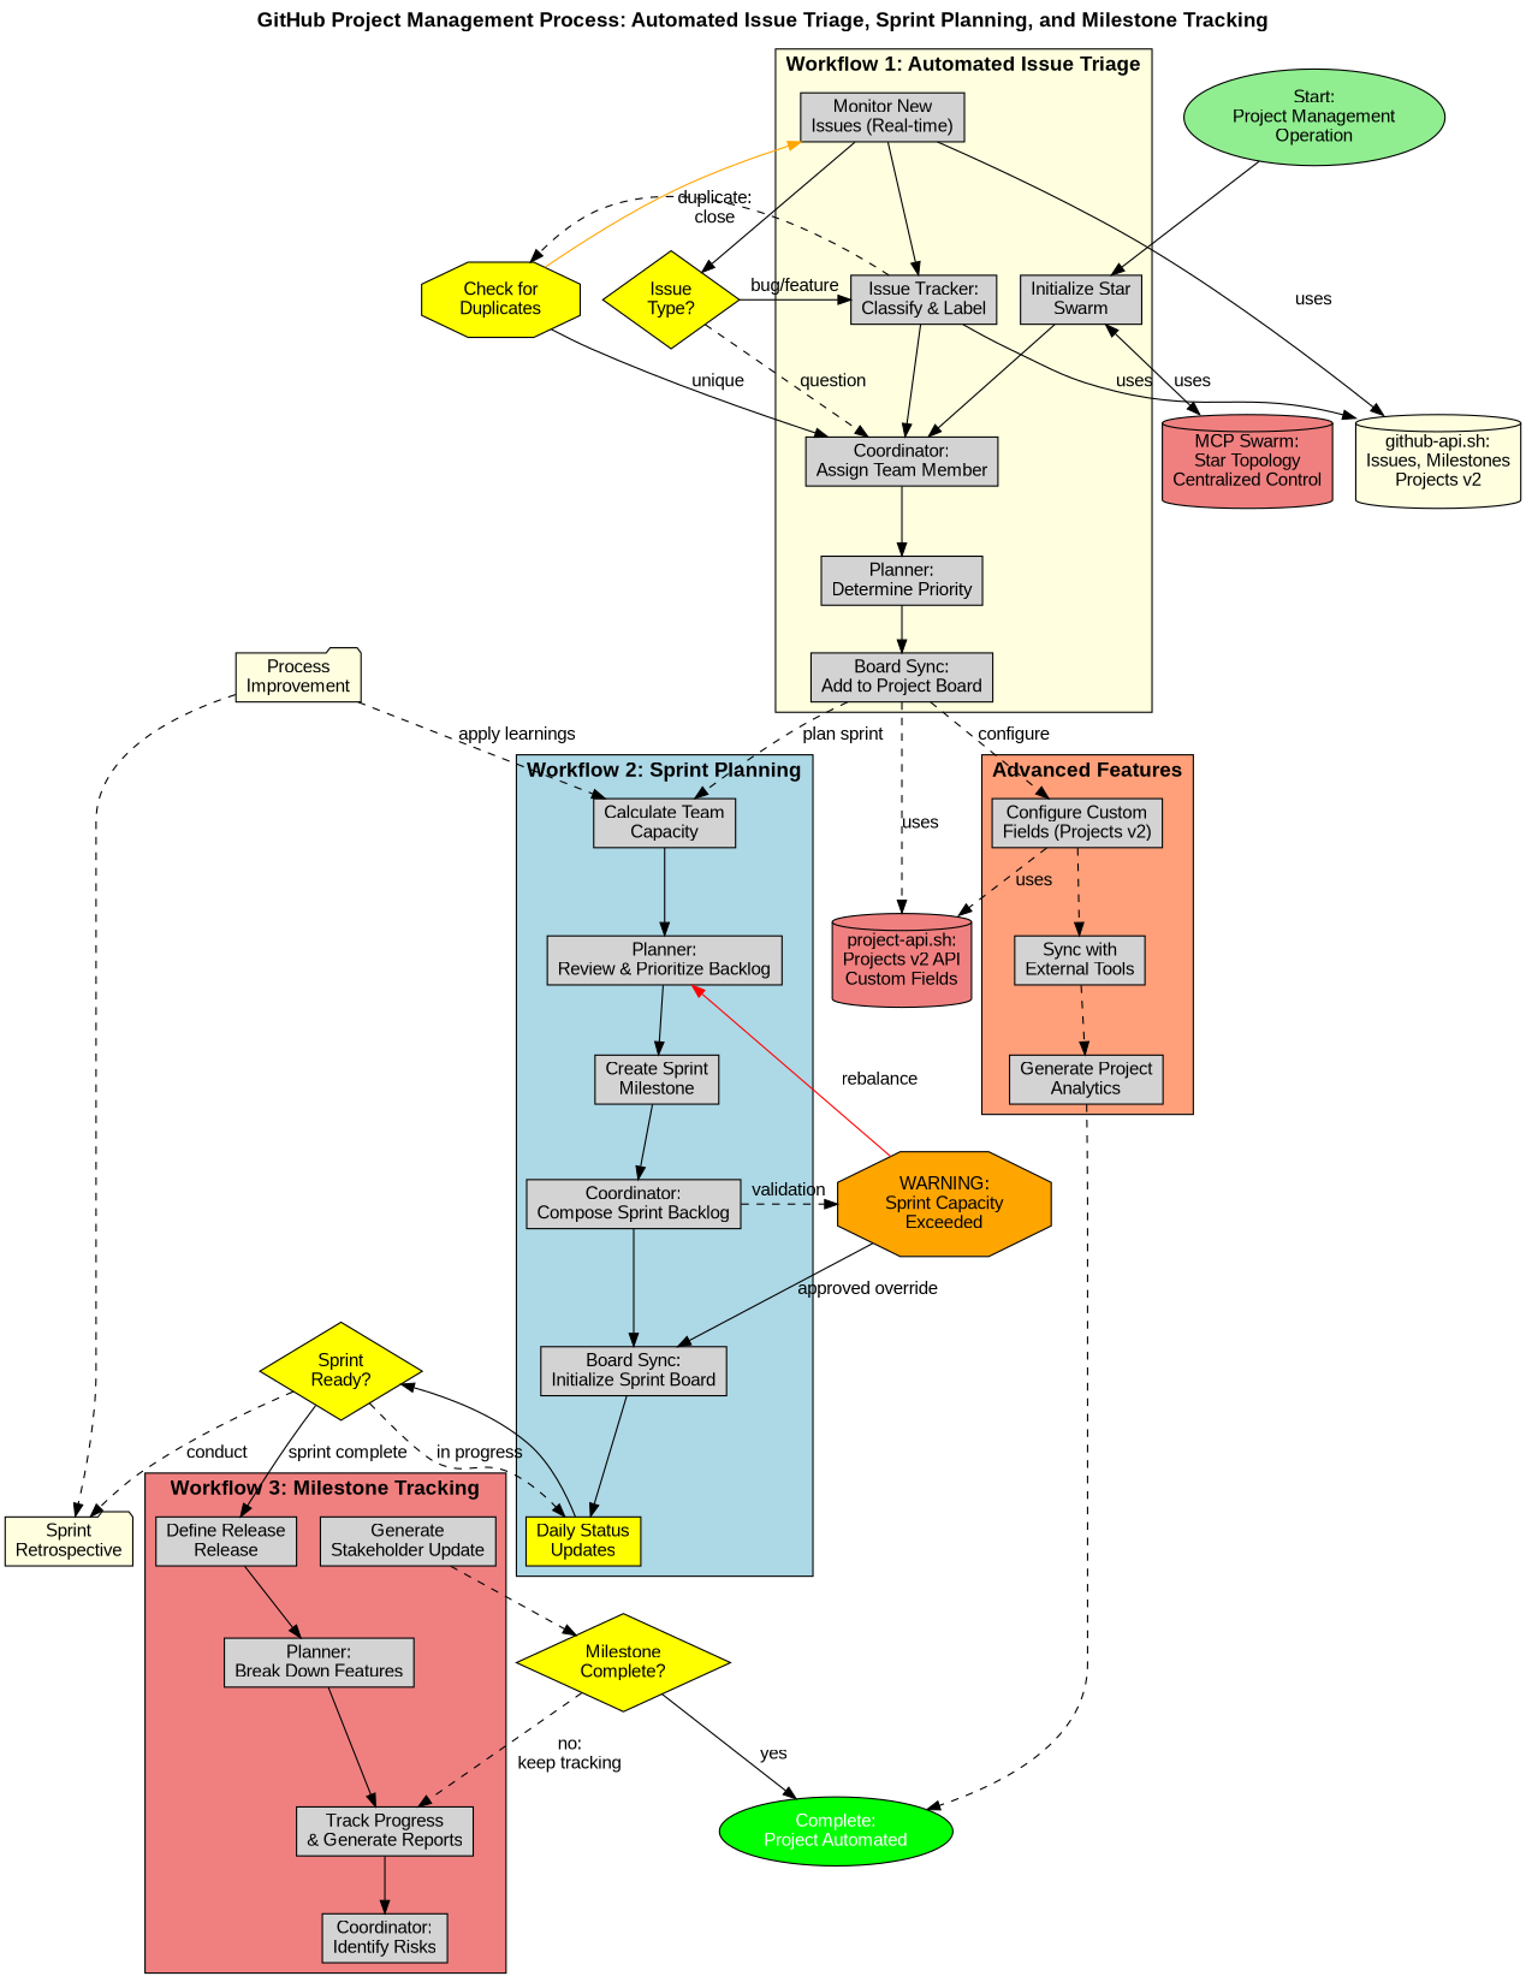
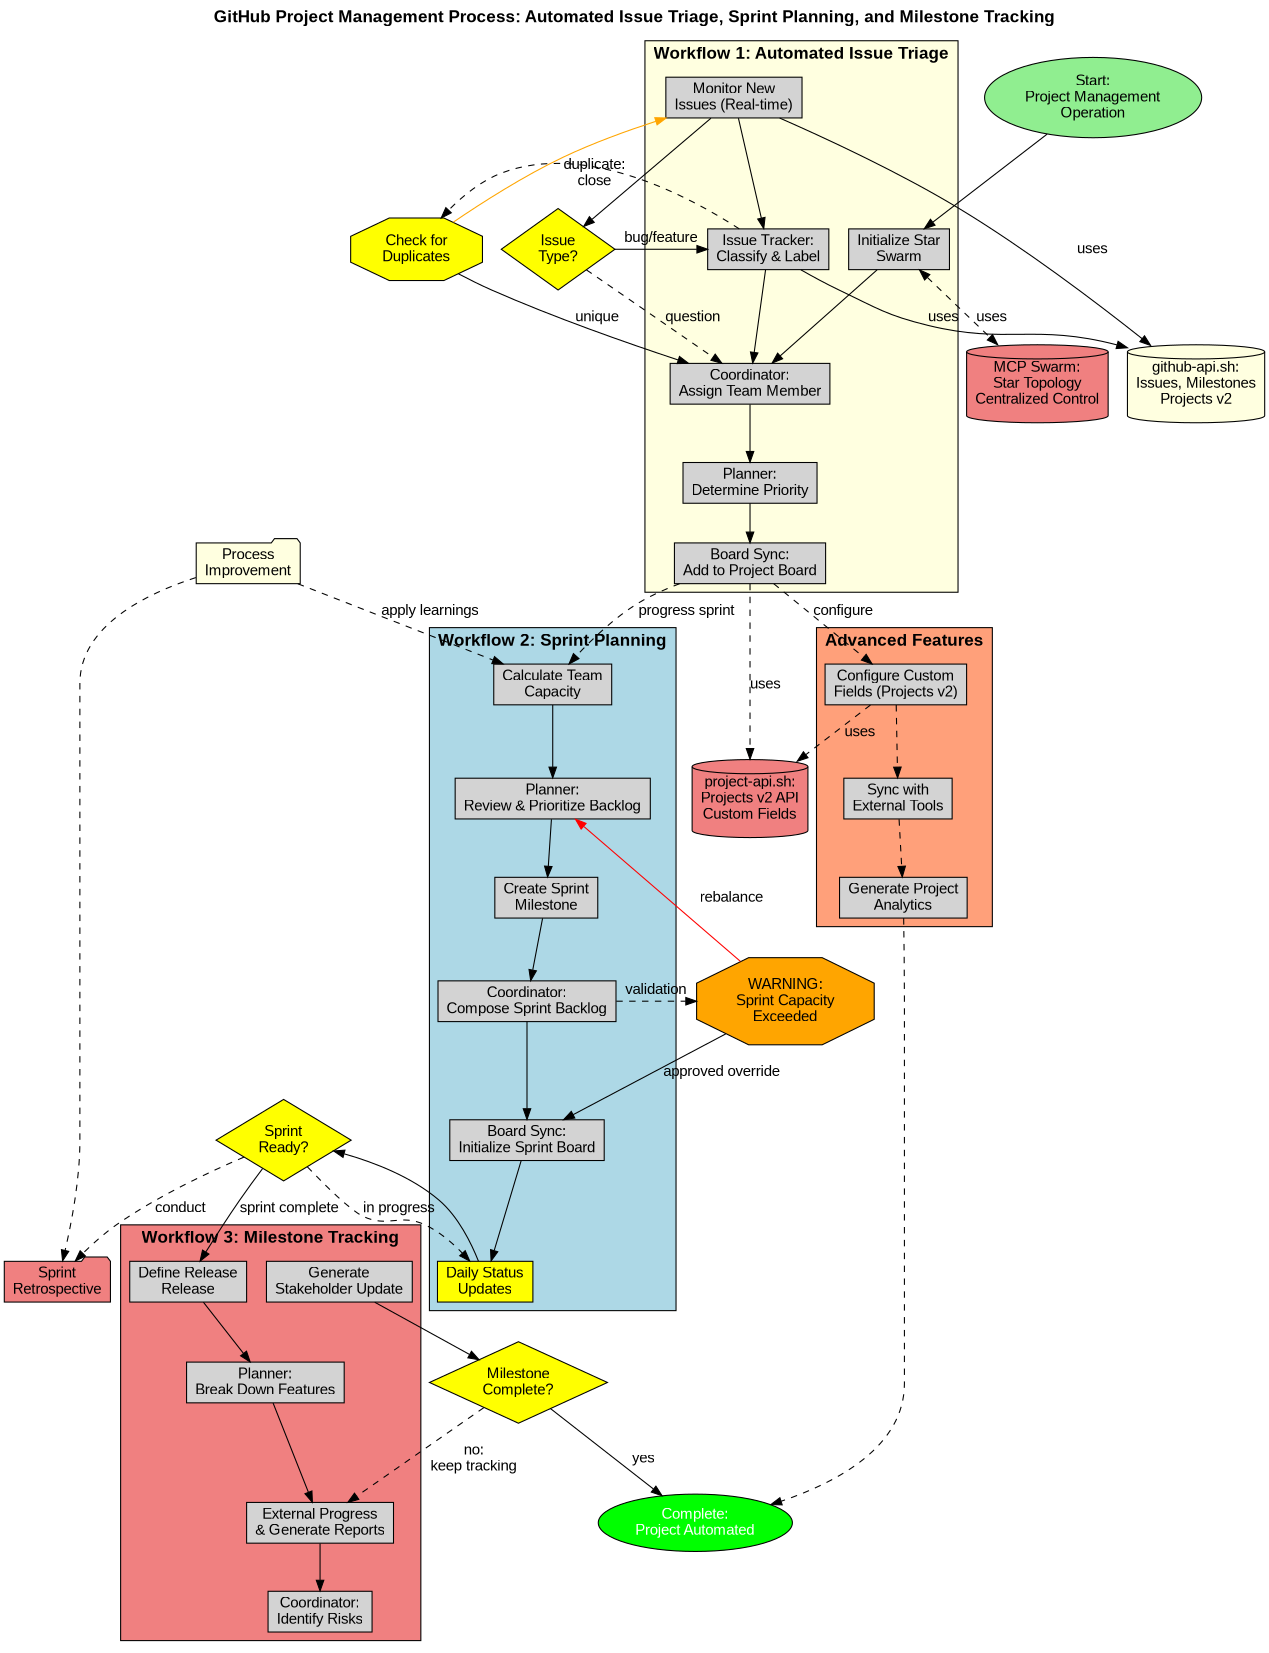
  digraph {
    compound=true
    fontname="Arial Bold"
    fontsize=16
    label="GitHub Project Management Process: Automated Issue Triage, Sprint Planning, and Milestone Tracking"
    labelloc=t
    rankdir=TB
    node [fontname=Arial shape=box style=filled]
    edge [fontname=Arial]
    n1 [label="Initialize Star\nSwarm"]
    n2 [label="Monitor New\nIssues (Real-time)"]
    n3 [label="Issue Tracker:\nClassify & Label"]
    n4 [label="Coordinator:\nAssign Team Member"]
    n5 [label="Planner:\nDetermine Priority"]
    n6 [label="Board Sync:\nAdd to Project Board"]
    n7 [label="Calculate Team\nCapacity"]
    n8 [label="Planner:\nReview & Prioritize Backlog"]
    n9 [label="Create Sprint\nMilestone"]
    n10 [label="Coordinator:\nCompose Sprint Backlog"]
    n11 [label="Board Sync:\nInitialize Sprint Board"]
    n12 [fillcolor=yellow label="Daily Status\nUpdates"]
    n13 [label="Define Release\nRelease"]
    n14 [label="Planner:\nBreak Down Features"]
-   n15 [label="Track Progress\n& Generate Reports"]
+   n15 [label="External Progress\n& Generate Reports"]
    n16 [label="Coordinator:\nIdentify Risks"]
    n17 [label="Generate\nStakeholder Update"]
    n18 [label="Configure Custom\nFields (Projects v2)"]
    n19 [label="Sync with\nExternal Tools"]
    n20 [label="Generate Project\nAnalytics"]
    n21 [fillcolor=lightcoral label="MCP Swarm:\nStar Topology\nCentralized Control" shape=cylinder]
    n22 [fillcolor=yellow label="Issue\nType?" shape=diamond]
    n23 [fillcolor=lightyellow label="github-api.sh:\nIssues, Milestones\nProjects v2" shape=cylinder]
    n24 [fillcolor=yellow label="Check for\nDuplicates" shape=octagon]
    n25 [fillcolor=lightcoral label="project-api.sh:\nProjects v2 API\nCustom Fields" shape=cylinder]
    n26 [fillcolor=orange label="WARNING:\nSprint Capacity\nExceeded" shape=octagon]
    n27 [fillcolor=yellow label="Sprint\nReady?" shape=diamond]
    n28 [fillcolor=yellow label="Milestone\nComplete?" shape=diamond]
    n29 [fillcolor=green fontcolor=white label="Complete:\nProject Automated" shape=ellipse]
    n30 [fillcolor=lightgreen label="Start:\nProject Management\nOperation" shape=ellipse]
-   n31 [fillcolor=lightyellow label="Sprint\nRetrospective" shape=folder]
+   n31 [fillcolor=lightcoral label="Sprint\nRetrospective" shape=folder]
    n32 [fillcolor=lightyellow label="Process\nImprovement" shape=folder]
    subgraph cluster_1 {
      fillcolor=lightyellow
      label="Workflow 1: Automated Issue Triage"
      style=filled
      n1
      n2
      n3
      n4
      n5
      n6
    }
    subgraph cluster_2 {
      fillcolor=lightblue
      label="Workflow 2: Sprint Planning"
      style=filled
      n7
      n8
      n9
      n10
      n11
      n12
    }
    subgraph cluster_3 {
      fillcolor=lightcoral
      label="Workflow 3: Milestone Tracking"
      style=filled
      n13
      n14
      n15
      n16
      n17
    }
    subgraph cluster_4 {
      fillcolor=lightsalmon
      label="Advanced Features"
      style=filled
      n18
      n19
      n20
    }
    n1 -> n4
-   n1 -> n21 [dir=both label=uses style=solid]
+   n1 -> n21 [dir=both label=uses style=dashed]
    n2 -> n3
    n2 -> n22
    n2 -> n23 [label=uses style=solid]
    n3 -> n4
    n3 -> n23 [label=uses style=solid]
    n3 -> n24 [style=dashed]
    n4 -> n5
    n5 -> n6
-   n6 -> n7 [label="plan sprint" style=dashed]
+   n6 -> n7 [label="progress sprint" style=dashed]
    n6 -> n18 [label=configure style=dashed]
    n6 -> n25 [label=uses style=dashed]
    n7 -> n8
    n8 -> n9
    n9 -> n10
    n10 -> n11
    n10 -> n26 [label=validation style=dashed]
    n11 -> n12
    n12 -> n27
    n13 -> n14
    n14 -> n15
    n15 -> n16
-   n17 -> n28 [style=dashed]
+   n17 -> n28
    n18 -> n19 [style=dashed]
    n18 -> n25 [label=uses style=dashed]
    n19 -> n20 [style=dashed]
    n20 -> n29 [style=dashed]
    n22 -> n3 [label="bug/feature"]
    n22 -> n4 [label=question style=dashed]
    n24 -> n2 [color=orange label="duplicate:\nclose"]
    n24 -> n4 [label=unique]
    n26 -> n8 [color=red label=rebalance]
    n26 -> n11 [label="approved override"]
    n27 -> n12 [label="in progress" style=dashed]
    n27 -> n13 [label="sprint complete"]
    n27 -> n31 [label=conduct style=dashed]
    n28 -> n15 [label="no:\nkeep tracking" style=dashed]
    n28 -> n29 [label=yes]
    n30 -> n1
    n32 -> n7 [label="apply learnings" style=dashed]
    n32 -> n31 [style=dashed]
  }
